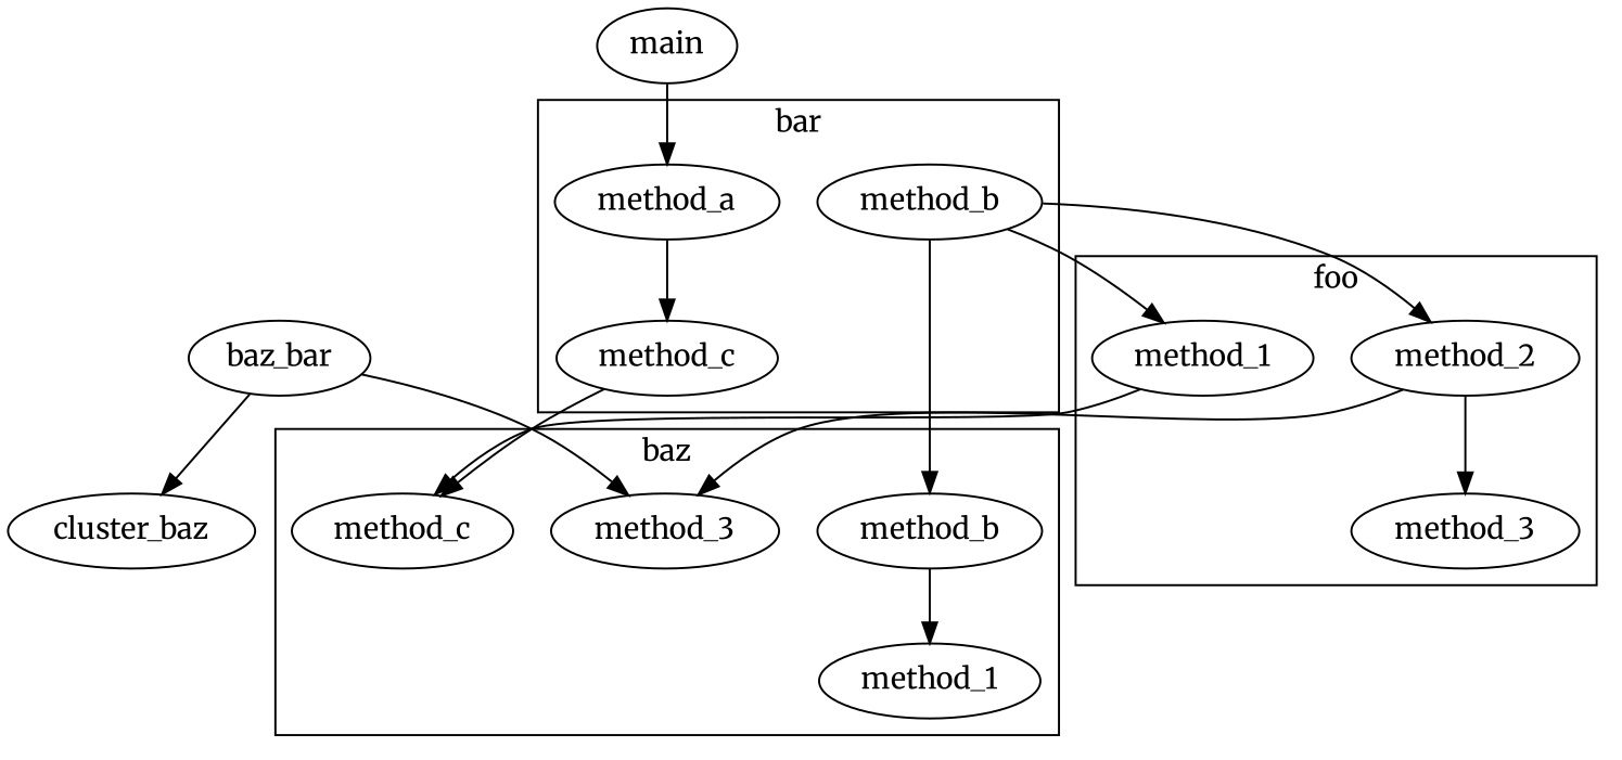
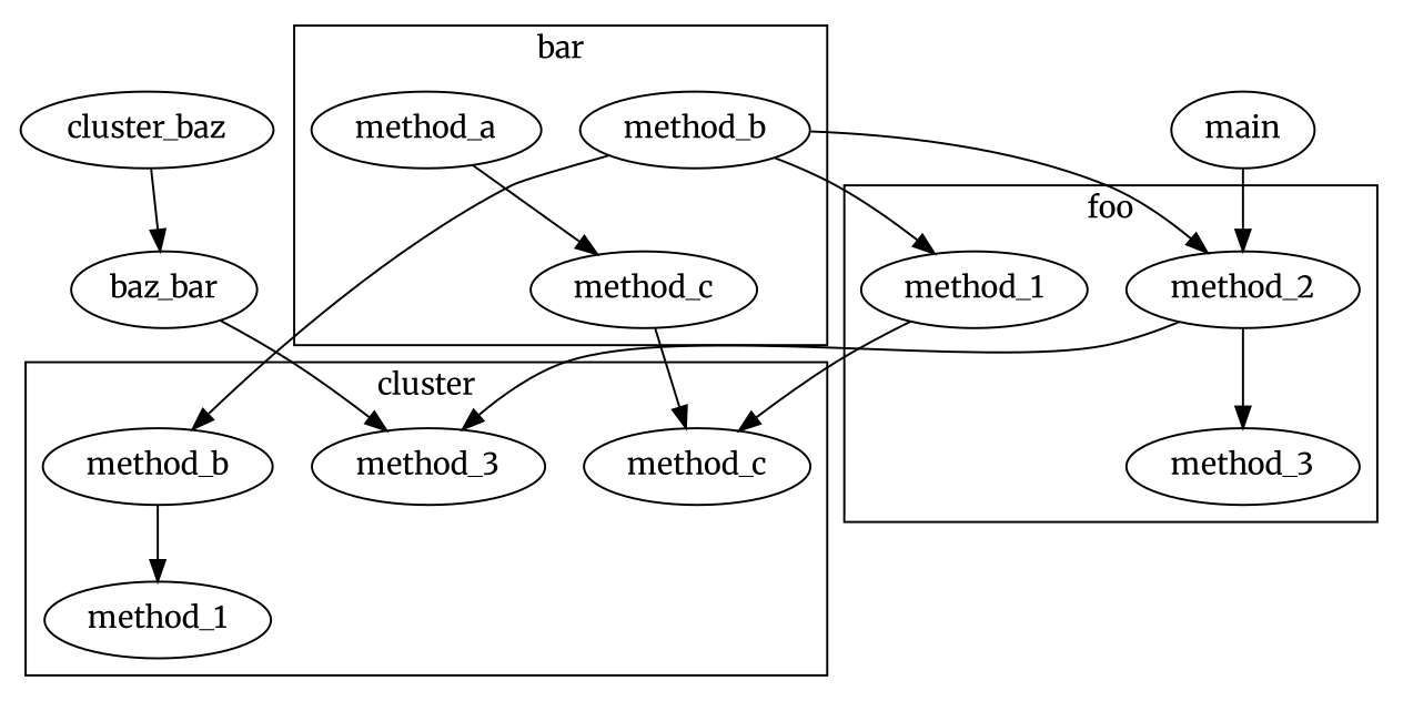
  digraph {
    fontname=Merriweather
    node [fontname=Merriweather]
    edge [fontname=Merriweather]
    n1 [label=method_a]
    n2 [label=method_b]
    n3 [label=method_c]
    n4 [label=method_1]
    n5 [label=method_2]
    n6 [label=method_3]
    n7 [label=method_1]
    n8 [label=method_b]
    n9 [label=method_3]
    n10 [label=method_c]
    main
    n12 [label=baz_bar]
    cluster_baz
    subgraph cluster_1 {
      label=bar
      n1
      n2
      n3
    }
    subgraph cluster_2 {
      label=foo
      n4
      n5
      n6
    }
    subgraph cluster_3 {
-     label=baz
+     label=cluster
      n7
      n8
      n9
      n10
    }
    n1 -> n3
    n2 -> n4
    n2 -> n5
    n2 -> n8
    n3 -> n10
    n4 -> n10
    n5 -> n6
    n5 -> n9
    n8 -> n7
-   main -> n1
+   main -> n5
    n12 -> n9
-   n12 -> cluster_baz
+   cluster_baz -> n12
  }
